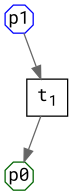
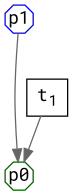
  digraph {
    fontname="Roboto Mono"
    rankdir=TB
    node [fixedsize=true fontname="Roboto Mono" shape=octagon]
    edge [color=gray40 fontname="Roboto Mono"]
    p1 [color=blue height=.3 width=.3]
    n2 [color=darkgreen height=.3 label=p0 width=.3]
    n3 [height=0.4 label=<t<SUB>1</SUB>> shape=rect width=.4 fixedsize=""]
    subgraph sub_1 {
      p1
      n2
    }
    subgraph sub_2 {
      n3
    }
-   p1 -> n3
+   p1 -> n2
    n3 -> n2
  }
